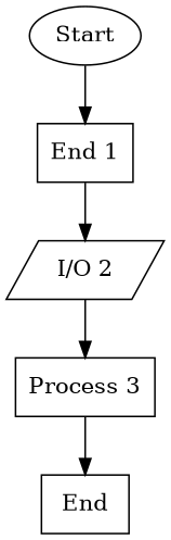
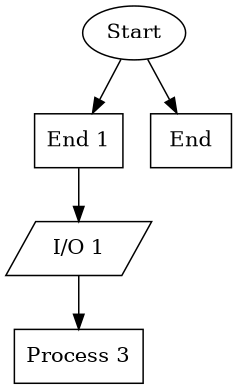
  digraph {
    rankdir=TB
    node [shape=box]
    n1 [label=Start shape=oval]
    n2 [label="End 1"]
-   n3 [label="I/O 2" shape=parallelogram]
+   n3 [label="I/O 1" shape=parallelogram]
    n4 [label="Process 3"]
    n5 [label=End]
    n1 -> n2
    n2 -> n3
    n3 -> n4
-   n4 -> n5
+   n1 -> n5
  }
